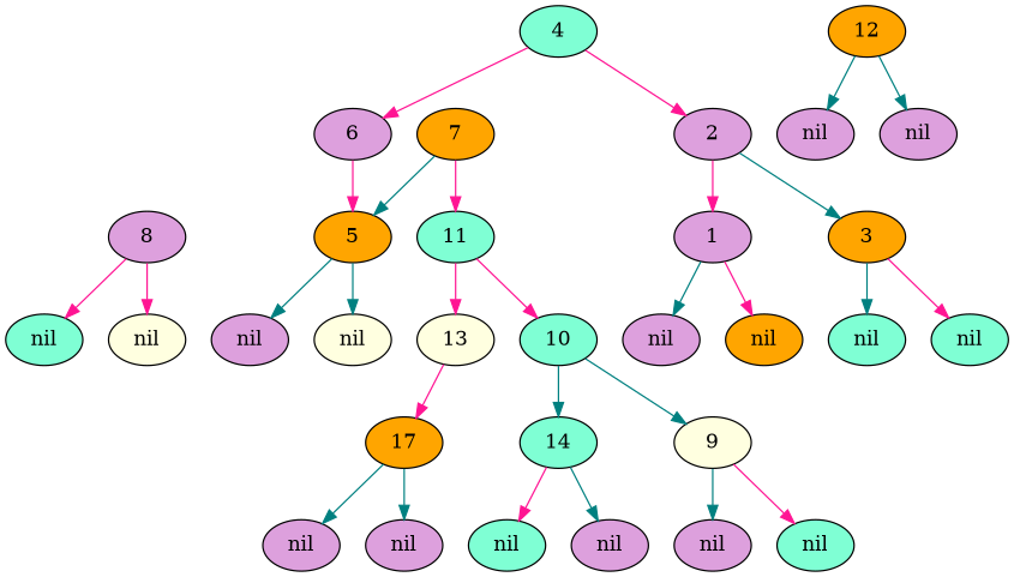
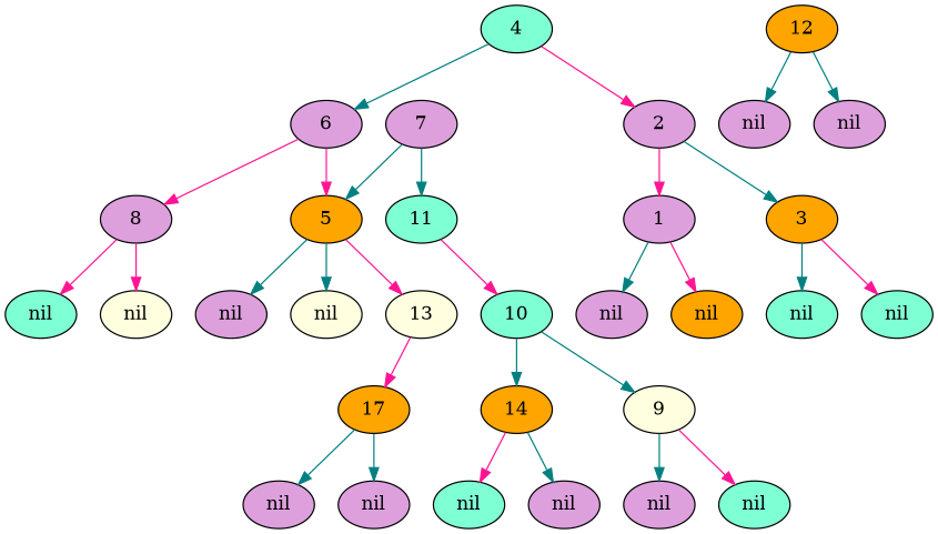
  digraph {
    node [fillcolor=plum style=filled]
    edge [color=deeppink]
    n1 [label=nil]
    1
    n3 [fillcolor=orange label=nil]
    2
    3 [fillcolor=orange]
    n6 [fillcolor=aquamarine label=nil]
    n7 [fillcolor=aquamarine label=nil]
    4 [fillcolor=aquamarine]
    6
    5 [fillcolor=orange]
    8
    n12 [label=nil]
    n13 [fillcolor=lightyellow label=nil]
    n14 [fillcolor=lightyellow label=nil]
    n15 [fillcolor=aquamarine label=nil]
-   7 [fillcolor=orange]
+   7
    11 [fillcolor=aquamarine]
    10 [fillcolor=aquamarine]
    13 [fillcolor=lightyellow]
    9 [fillcolor=lightyellow]
    n21 [label=nil]
    n22 [fillcolor=aquamarine label=nil]
-   14 [fillcolor=aquamarine]
+   14 [fillcolor=orange]
    n24 [fillcolor=aquamarine label=nil]
    n25 [label=nil]
    n26 [fillcolor=orange label=17]
    12 [fillcolor=orange]
    n28 [label=nil]
    n29 [label=nil]
    n30 [label=nil]
    n31 [label=nil]
    1 -> n1 [color=teal]
    1 -> n3
    2 -> 1
    2 -> 3 [color=teal]
    3 -> n6 [color=teal]
    3 -> n7
    4 -> 2
-   4 -> 6
+   4 -> 6 [color=teal]
    6 -> 5
+   6 -> 8
    5 -> n12 [color=teal]
    5 -> n13 [color=teal]
    8 -> n14
    8 -> n15
    7 -> 5 [color=teal]
-   7 -> 11
+   7 -> 11 [color=teal]
    11 -> 10
-   11 -> 13
+   5 -> 13
    10 -> 9 [color=teal]
    10 -> 14 [color=teal]
    13 -> n26
    9 -> n21 [color=teal]
    9 -> n22
    14 -> n24
    14 -> n25 [color=teal]
    n26 -> n30 [color=teal]
    n26 -> n31 [color=teal]
    12 -> n28 [color=teal]
    12 -> n29 [color=teal]
  }
